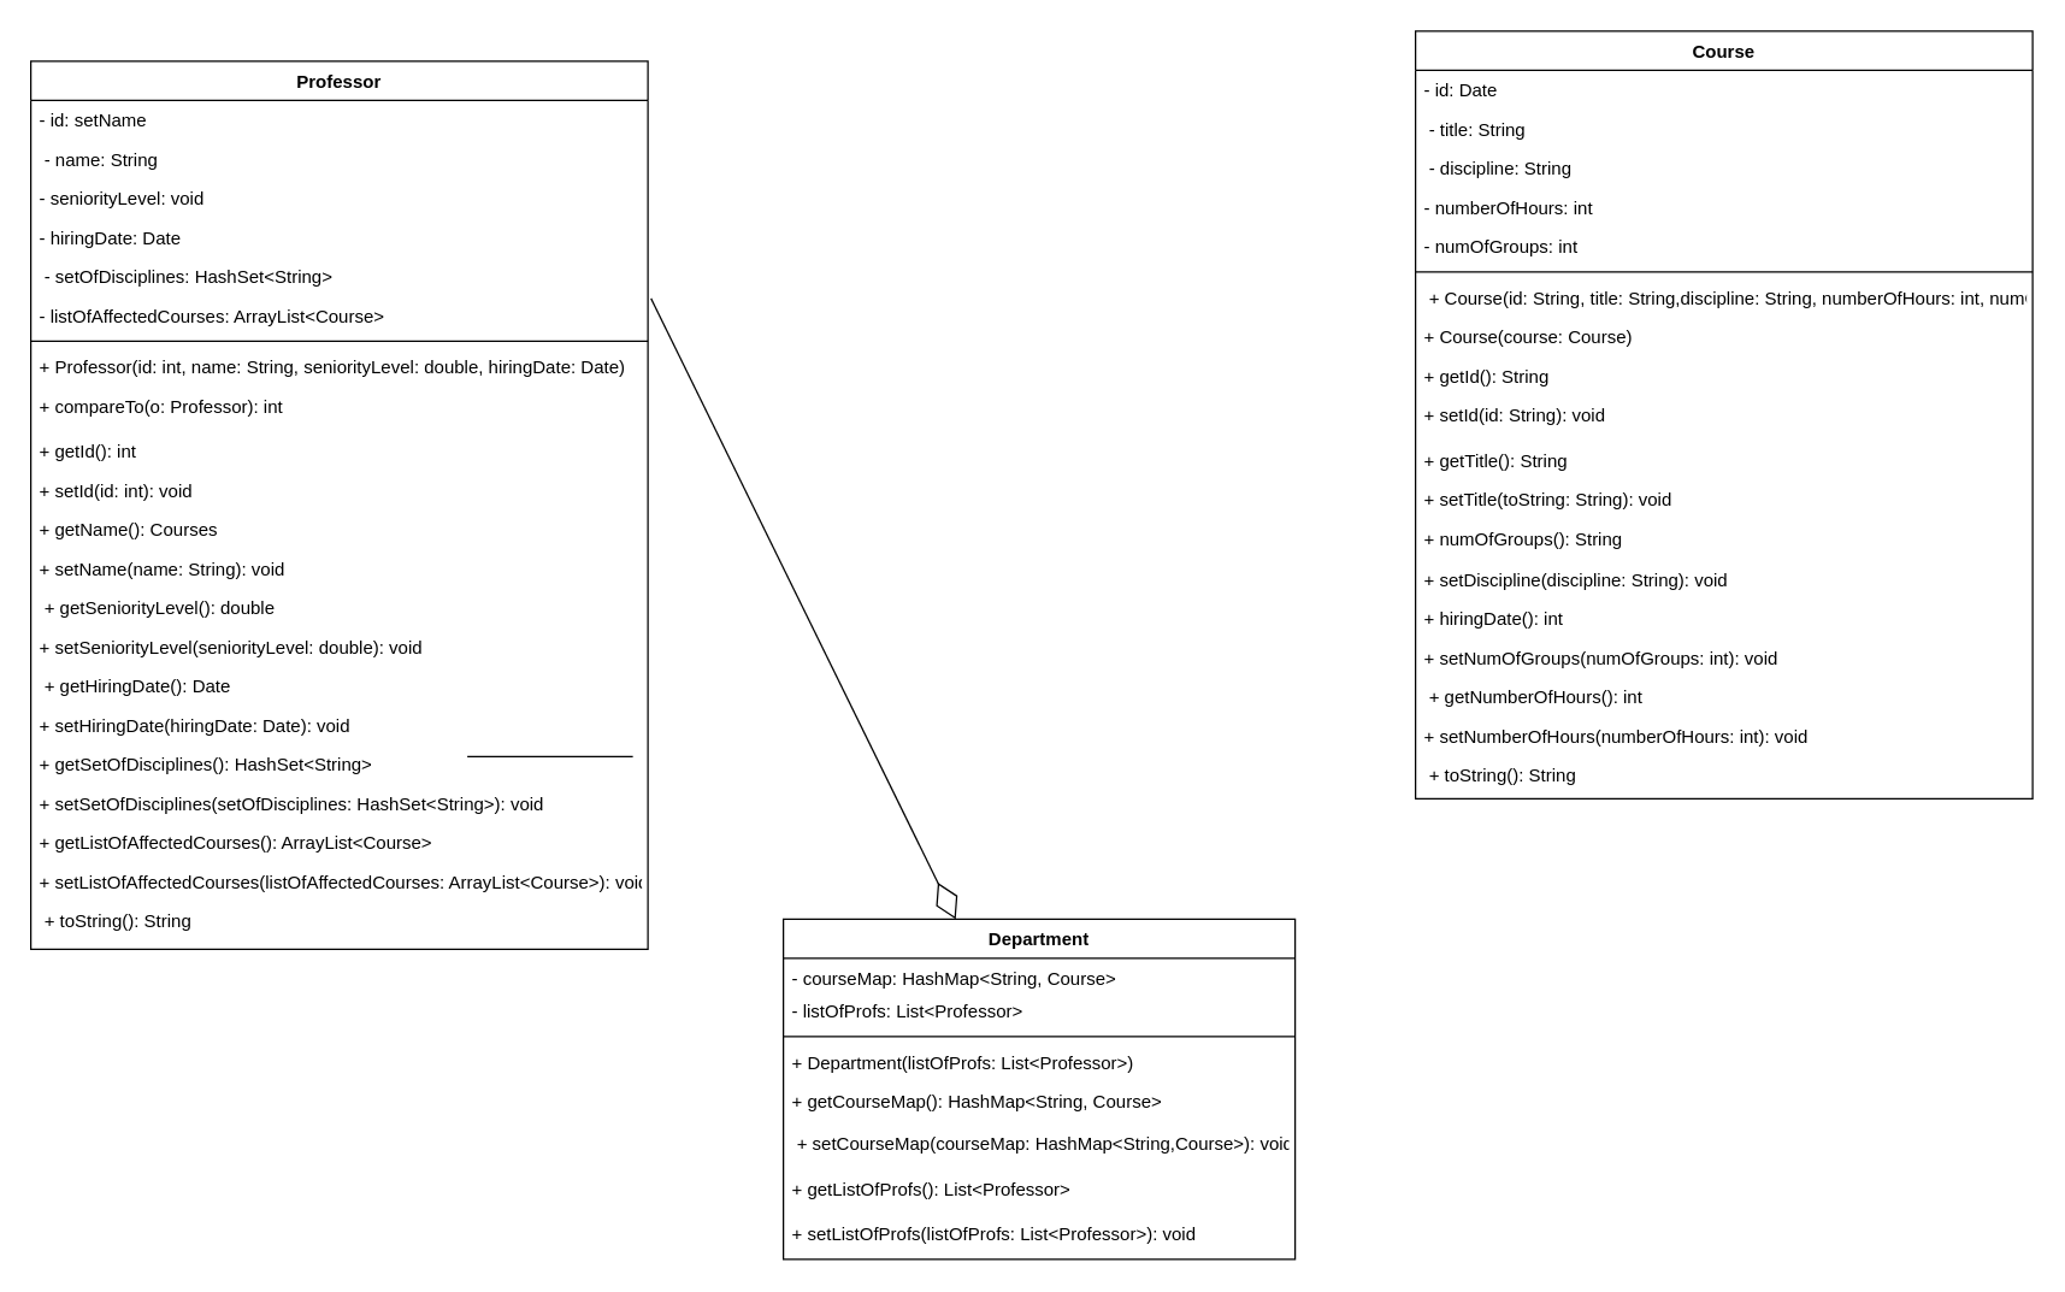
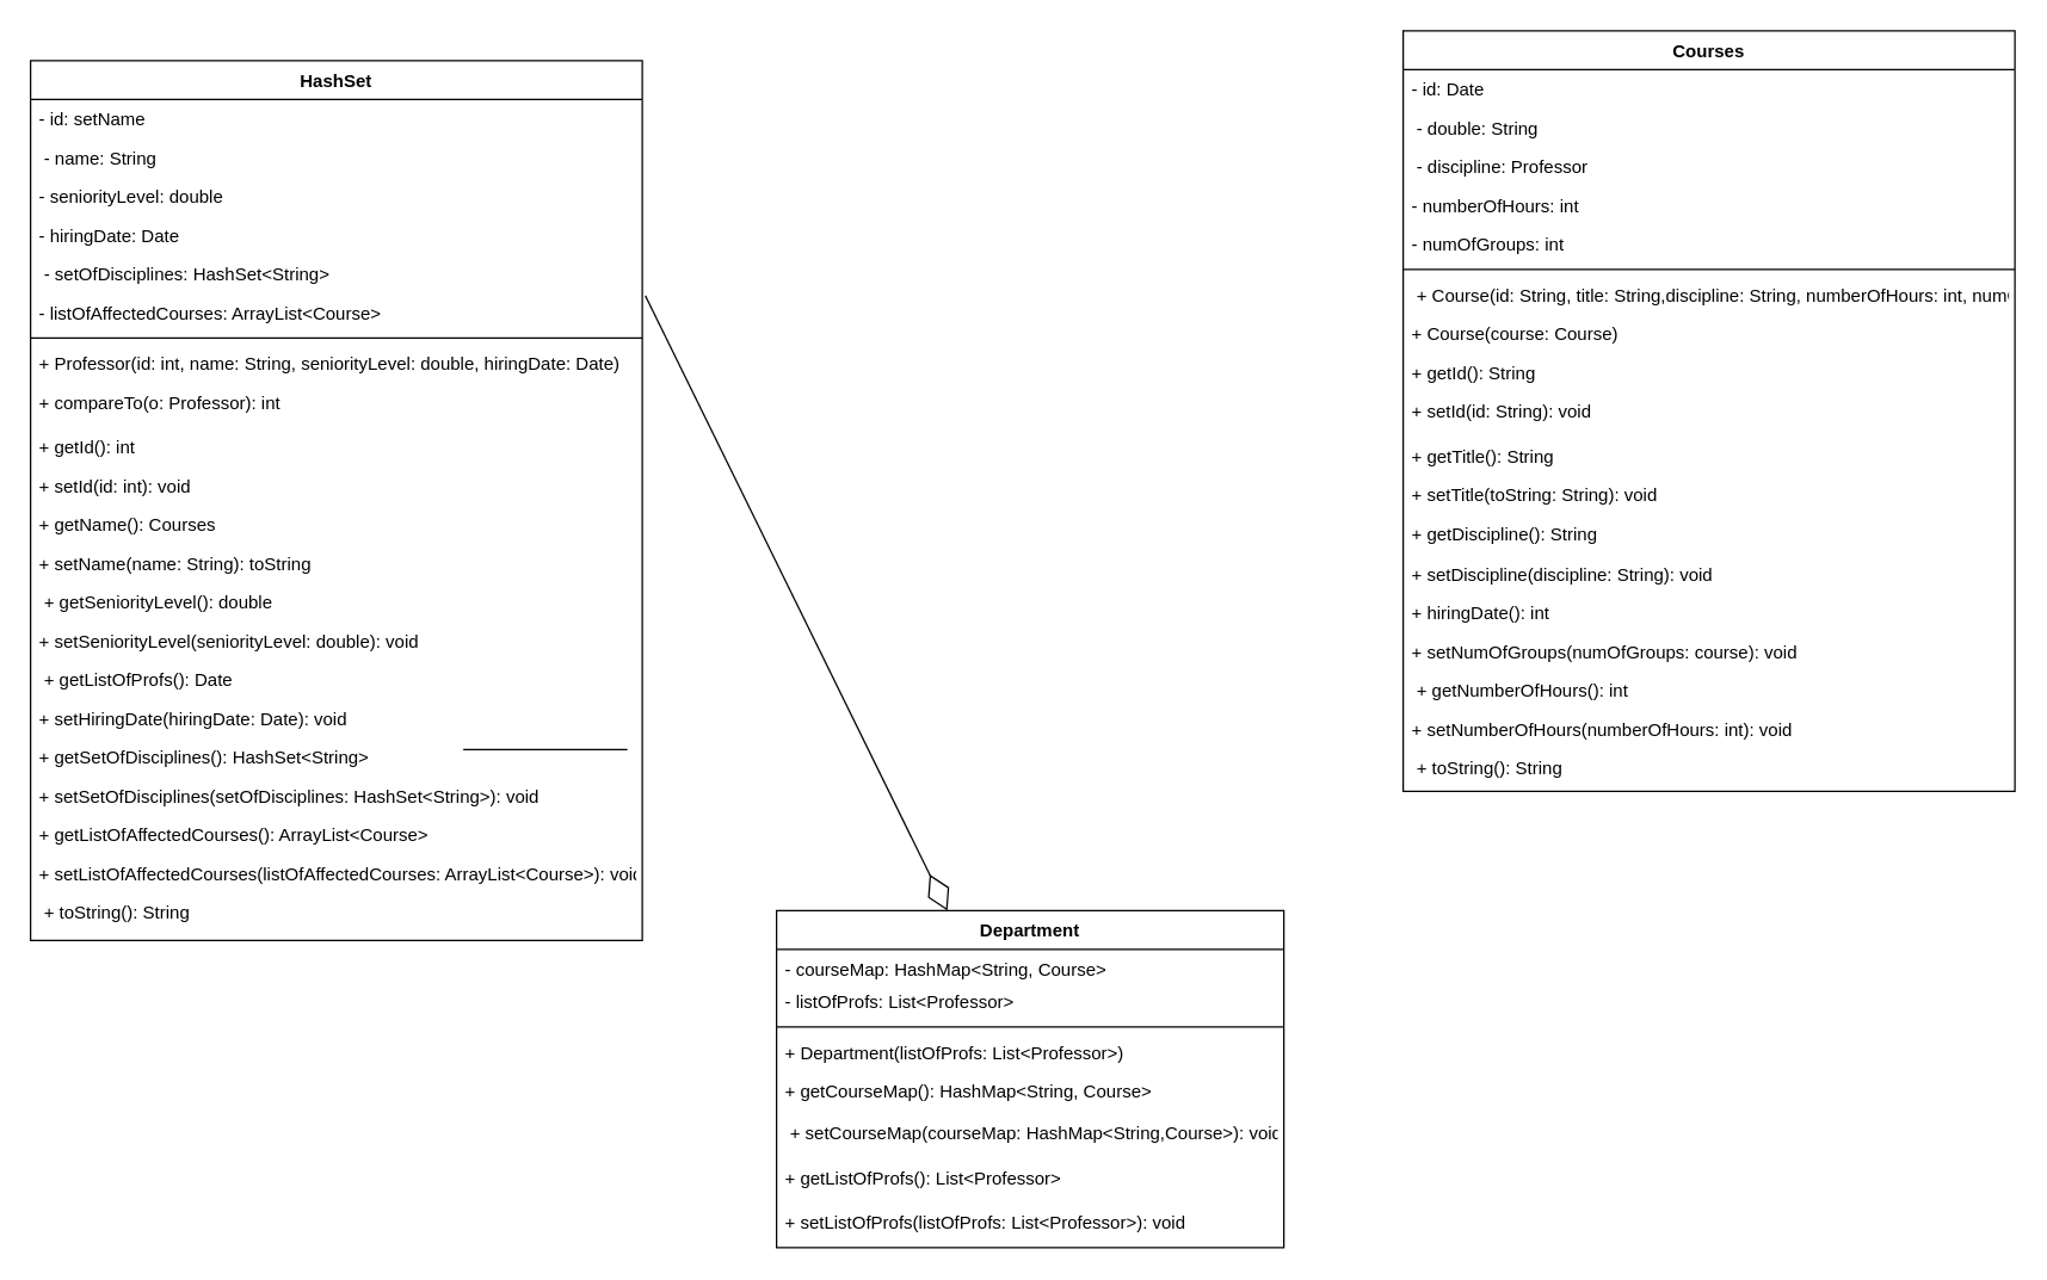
  <mxCell id="0" />
  <mxCell id="1" parent="0" />
  <mxCell id="2" value="Department" style="swimlane;fontStyle=1;align=center;verticalAlign=top;childLayout=stackLayout;horizontal=1;startSize=26;horizontalStack=0;resizeParent=1;resizeLast=0;collapsible=1;marginBottom=0;rounded=0;shadow=0;strokeWidth=1;" parent="1" vertex="1"><mxGeometry x="520" y="610" width="340" height="226" as="geometry"><mxRectangle x="230" y="140" width="160" height="26" as="alternateBounds" /></mxGeometry></mxCell>
  <mxCell id="3" value="- courseMap: HashMap&lt;String, Course&gt;" style="text;align=left;verticalAlign=top;spacingLeft=4;spacingRight=4;overflow=hidden;rotatable=0;points=[[0,0.5],[1,0.5]];portConstraint=eastwest;rounded=0;shadow=0;html=0;" parent="2" vertex="1"><mxGeometry y="26" width="340" height="22" as="geometry" /></mxCell>
  <mxCell id="4" value="- listOfProfs: List&lt;Professor&gt;" style="text;align=left;verticalAlign=top;spacingLeft=4;spacingRight=4;overflow=hidden;rotatable=0;points=[[0,0.5],[1,0.5]];portConstraint=eastwest;rounded=0;shadow=0;html=0;" parent="2" vertex="1"><mxGeometry y="48" width="340" height="26" as="geometry" /></mxCell>
  <mxCell id="5" value="" style="line;html=1;strokeWidth=1;align=left;verticalAlign=middle;spacingTop=-1;spacingLeft=3;spacingRight=3;rotatable=0;labelPosition=right;points=[];portConstraint=eastwest;" parent="2" vertex="1"><mxGeometry y="74" width="340" height="8" as="geometry" /></mxCell>
  <mxCell id="6" value="+ Department(listOfProfs: List&lt;Professor&gt;)  " style="text;align=left;verticalAlign=top;spacingLeft=4;spacingRight=4;overflow=hidden;rotatable=0;points=[[0,0.5],[1,0.5]];portConstraint=eastwest;" parent="2" vertex="1"><mxGeometry y="82" width="340" height="26" as="geometry" /></mxCell>
  <mxCell id="7" value="+ getCourseMap(): HashMap&lt;String, Course&gt;" style="text;align=left;verticalAlign=top;spacingLeft=4;spacingRight=4;overflow=hidden;rotatable=0;points=[[0,0.5],[1,0.5]];portConstraint=eastwest;" parent="2" vertex="1"><mxGeometry y="108" width="340" height="28" as="geometry" /></mxCell>
  <mxCell id="8" value=" + setCourseMap(courseMap: HashMap&lt;String,Course&gt;): void" style="text;align=left;verticalAlign=top;spacingLeft=4;spacingRight=4;overflow=hidden;rotatable=0;points=[[0,0.5],[1,0.5]];portConstraint=eastwest;" parent="2" vertex="1"><mxGeometry y="136" width="340" height="30" as="geometry" /></mxCell>
  <mxCell id="9" value="+ getListOfProfs(): List&lt;Professor&gt;" style="text;align=left;verticalAlign=top;spacingLeft=4;spacingRight=4;overflow=hidden;rotatable=0;points=[[0,0.5],[1,0.5]];portConstraint=eastwest;" parent="2" vertex="1"><mxGeometry y="166" width="340" height="30" as="geometry" /></mxCell>
  <mxCell id="10" value="+ setListOfProfs(listOfProfs: List&lt;Professor&gt;): void  " style="text;align=left;verticalAlign=top;spacingLeft=4;spacingRight=4;overflow=hidden;rotatable=0;points=[[0,0.5],[1,0.5]];portConstraint=eastwest;" parent="2" vertex="1"><mxGeometry y="196" width="340" height="30" as="geometry" /></mxCell>
- <mxCell id="11" value="Course" style="swimlane;fontStyle=1;align=center;verticalAlign=top;childLayout=stackLayout;horizontal=1;startSize=26;horizontalStack=0;resizeParent=1;resizeLast=0;collapsible=1;marginBottom=0;rounded=0;shadow=0;strokeWidth=1;" parent="1" vertex="1"><mxGeometry x="940" y="20" width="410" height="510" as="geometry"><mxRectangle x="550" y="140" width="160" height="26" as="alternateBounds" /></mxGeometry></mxCell>
+ <mxCell id="11" value="Courses" style="swimlane;fontStyle=1;align=center;verticalAlign=top;childLayout=stackLayout;horizontal=1;startSize=26;horizontalStack=0;resizeParent=1;resizeLast=0;collapsible=1;marginBottom=0;rounded=0;shadow=0;strokeWidth=1;" parent="1" vertex="1"><mxGeometry x="940" y="20" width="410" height="510" as="geometry"><mxRectangle x="550" y="140" width="160" height="26" as="alternateBounds" /></mxGeometry></mxCell>
  <mxCell id="12" value="- id: Date " style="text;align=left;verticalAlign=top;spacingLeft=4;spacingRight=4;overflow=hidden;rotatable=0;points=[[0,0.5],[1,0.5]];portConstraint=eastwest;" parent="11" vertex="1"><mxGeometry y="26" width="410" height="26" as="geometry" /></mxCell>
- <mxCell id="13" value=" - title: String" style="text;align=left;verticalAlign=top;spacingLeft=4;spacingRight=4;overflow=hidden;rotatable=0;points=[[0,0.5],[1,0.5]];portConstraint=eastwest;rounded=0;shadow=0;html=0;" parent="11" vertex="1"><mxGeometry y="52" width="410" height="26" as="geometry" /></mxCell>
- <mxCell id="14" value=" - discipline: String" style="text;align=left;verticalAlign=top;spacingLeft=4;spacingRight=4;overflow=hidden;rotatable=0;points=[[0,0.5],[1,0.5]];portConstraint=eastwest;rounded=0;shadow=0;html=0;" parent="11" vertex="1"><mxGeometry y="78" width="410" height="26" as="geometry" /></mxCell>
+ <mxCell id="13" value=" - double: String" style="text;align=left;verticalAlign=top;spacingLeft=4;spacingRight=4;overflow=hidden;rotatable=0;points=[[0,0.5],[1,0.5]];portConstraint=eastwest;rounded=0;shadow=0;html=0;" parent="11" vertex="1"><mxGeometry y="52" width="410" height="26" as="geometry" /></mxCell>
+ <mxCell id="14" value=" - discipline: Professor" style="text;align=left;verticalAlign=top;spacingLeft=4;spacingRight=4;overflow=hidden;rotatable=0;points=[[0,0.5],[1,0.5]];portConstraint=eastwest;rounded=0;shadow=0;html=0;" parent="11" vertex="1"><mxGeometry y="78" width="410" height="26" as="geometry" /></mxCell>
  <mxCell id="15" value="- numberOfHours: int" style="text;align=left;verticalAlign=top;spacingLeft=4;spacingRight=4;overflow=hidden;rotatable=0;points=[[0,0.5],[1,0.5]];portConstraint=eastwest;rounded=0;shadow=0;html=0;" parent="11" vertex="1"><mxGeometry y="104" width="410" height="26" as="geometry" /></mxCell>
  <mxCell id="16" value="- numOfGroups: int" style="text;align=left;verticalAlign=top;spacingLeft=4;spacingRight=4;overflow=hidden;rotatable=0;points=[[0,0.5],[1,0.5]];portConstraint=eastwest;rounded=0;shadow=0;html=0;" parent="11" vertex="1"><mxGeometry y="130" width="410" height="26" as="geometry" /></mxCell>
  <mxCell id="17" value="" style="line;html=1;strokeWidth=1;align=left;verticalAlign=middle;spacingTop=-1;spacingLeft=3;spacingRight=3;rotatable=0;labelPosition=right;points=[];portConstraint=eastwest;" parent="11" vertex="1"><mxGeometry y="156" width="410" height="8" as="geometry" /></mxCell>
  <mxCell id="18" value=" + Course(id: String, title: String,discipline: String, numberOfHours: int, numOfGroups: int)   " style="text;align=left;verticalAlign=top;spacingLeft=4;spacingRight=4;overflow=hidden;rotatable=0;points=[[0,0.5],[1,0.5]];portConstraint=eastwest;" parent="11" vertex="1"><mxGeometry y="164" width="410" height="26" as="geometry" /></mxCell>
  <mxCell id="19" value="+ Course(course: Course)" style="text;align=left;verticalAlign=top;spacingLeft=4;spacingRight=4;overflow=hidden;rotatable=0;points=[[0,0.5],[1,0.5]];portConstraint=eastwest;" parent="11" vertex="1"><mxGeometry y="190" width="410" height="26" as="geometry" /></mxCell>
  <mxCell id="20" value="+ getId(): String" style="text;align=left;verticalAlign=top;spacingLeft=4;spacingRight=4;overflow=hidden;rotatable=0;points=[[0,0.5],[1,0.5]];portConstraint=eastwest;" parent="11" vertex="1"><mxGeometry y="216" width="410" height="26" as="geometry" /></mxCell>
  <mxCell id="21" value="+ setId(id: String): void&#10; " style="text;align=left;verticalAlign=top;spacingLeft=4;spacingRight=4;overflow=hidden;rotatable=0;points=[[0,0.5],[1,0.5]];portConstraint=eastwest;" parent="11" vertex="1"><mxGeometry y="242" width="410" height="30" as="geometry" /></mxCell>
  <mxCell id="22" value="+ getTitle(): String  " style="text;align=left;verticalAlign=top;spacingLeft=4;spacingRight=4;overflow=hidden;rotatable=0;points=[[0,0.5],[1,0.5]];portConstraint=eastwest;" parent="11" vertex="1"><mxGeometry y="272" width="410" height="26" as="geometry" /></mxCell>
  <mxCell id="23" value="+ setTitle(toString: String): void " style="text;align=left;verticalAlign=top;spacingLeft=4;spacingRight=4;overflow=hidden;rotatable=0;points=[[0,0.5],[1,0.5]];portConstraint=eastwest;" parent="11" vertex="1"><mxGeometry y="298" width="410" height="26" as="geometry" /></mxCell>
- <mxCell id="24" value="+ numOfGroups(): String" style="text;align=left;verticalAlign=top;spacingLeft=4;spacingRight=4;overflow=hidden;rotatable=0;points=[[0,0.5],[1,0.5]];portConstraint=eastwest;" parent="11" vertex="1"><mxGeometry y="324" width="410" height="27" as="geometry" /></mxCell>
+ <mxCell id="24" value="+ getDiscipline(): String" style="text;align=left;verticalAlign=top;spacingLeft=4;spacingRight=4;overflow=hidden;rotatable=0;points=[[0,0.5],[1,0.5]];portConstraint=eastwest;" parent="11" vertex="1"><mxGeometry y="324" width="410" height="27" as="geometry" /></mxCell>
  <mxCell id="25" value="+ setDiscipline(discipline: String): void" style="text;align=left;verticalAlign=top;spacingLeft=4;spacingRight=4;overflow=hidden;rotatable=0;points=[[0,0.5],[1,0.5]];portConstraint=eastwest;" parent="11" vertex="1"><mxGeometry y="351" width="410" height="26" as="geometry" /></mxCell>
  <mxCell id="26" value="+ hiringDate(): int  " style="text;align=left;verticalAlign=top;spacingLeft=4;spacingRight=4;overflow=hidden;rotatable=0;points=[[0,0.5],[1,0.5]];portConstraint=eastwest;" parent="11" vertex="1"><mxGeometry y="377" width="410" height="26" as="geometry" /></mxCell>
- <mxCell id="27" value="+ setNumOfGroups(numOfGroups: int): void   " style="text;align=left;verticalAlign=top;spacingLeft=4;spacingRight=4;overflow=hidden;rotatable=0;points=[[0,0.5],[1,0.5]];portConstraint=eastwest;" parent="11" vertex="1"><mxGeometry y="403" width="410" height="26" as="geometry" /></mxCell>
+ <mxCell id="27" value="+ setNumOfGroups(numOfGroups: course): void   " style="text;align=left;verticalAlign=top;spacingLeft=4;spacingRight=4;overflow=hidden;rotatable=0;points=[[0,0.5],[1,0.5]];portConstraint=eastwest;" parent="11" vertex="1"><mxGeometry y="403" width="410" height="26" as="geometry" /></mxCell>
  <mxCell id="28" value=" + getNumberOfHours(): int " style="text;align=left;verticalAlign=top;spacingLeft=4;spacingRight=4;overflow=hidden;rotatable=0;points=[[0,0.5],[1,0.5]];portConstraint=eastwest;" parent="11" vertex="1"><mxGeometry y="429" width="410" height="26" as="geometry" /></mxCell>
  <mxCell id="29" value="+ setNumberOfHours(numberOfHours: int): void   " style="text;align=left;verticalAlign=top;spacingLeft=4;spacingRight=4;overflow=hidden;rotatable=0;points=[[0,0.5],[1,0.5]];portConstraint=eastwest;" parent="11" vertex="1"><mxGeometry y="455" width="410" height="26" as="geometry" /></mxCell>
  <mxCell id="30" value=" + toString(): String " style="text;align=left;verticalAlign=top;spacingLeft=4;spacingRight=4;overflow=hidden;rotatable=0;points=[[0,0.5],[1,0.5]];portConstraint=eastwest;" parent="11" vertex="1"><mxGeometry y="481" width="410" height="26" as="geometry" /></mxCell>
- <mxCell id="31" value="Professor" style="swimlane;fontStyle=1;align=center;verticalAlign=top;childLayout=stackLayout;horizontal=1;startSize=26;horizontalStack=0;resizeParent=1;resizeLast=0;collapsible=1;marginBottom=0;rounded=0;shadow=0;strokeWidth=1;" parent="1" vertex="1"><mxGeometry x="20" y="40" width="410" height="590" as="geometry"><mxRectangle x="550" y="140" width="160" height="26" as="alternateBounds" /></mxGeometry></mxCell>
+ <mxCell id="31" value="HashSet" style="swimlane;fontStyle=1;align=center;verticalAlign=top;childLayout=stackLayout;horizontal=1;startSize=26;horizontalStack=0;resizeParent=1;resizeLast=0;collapsible=1;marginBottom=0;rounded=0;shadow=0;strokeWidth=1;" parent="1" vertex="1"><mxGeometry x="20" y="40" width="410" height="590" as="geometry"><mxRectangle x="550" y="140" width="160" height="26" as="alternateBounds" /></mxGeometry></mxCell>
  <mxCell id="32" value="- id: setName" style="text;align=left;verticalAlign=top;spacingLeft=4;spacingRight=4;overflow=hidden;rotatable=0;points=[[0,0.5],[1,0.5]];portConstraint=eastwest;" parent="31" vertex="1"><mxGeometry y="26" width="410" height="26" as="geometry" /></mxCell>
  <mxCell id="33" value=" - name: String    " style="text;align=left;verticalAlign=top;spacingLeft=4;spacingRight=4;overflow=hidden;rotatable=0;points=[[0,0.5],[1,0.5]];portConstraint=eastwest;rounded=0;shadow=0;html=0;" parent="31" vertex="1"><mxGeometry y="52" width="410" height="26" as="geometry" /></mxCell>
- <mxCell id="34" value="- seniorityLevel: void" style="text;align=left;verticalAlign=top;spacingLeft=4;spacingRight=4;overflow=hidden;rotatable=0;points=[[0,0.5],[1,0.5]];portConstraint=eastwest;rounded=0;shadow=0;html=0;" parent="31" vertex="1"><mxGeometry y="78" width="410" height="26" as="geometry" /></mxCell>
+ <mxCell id="34" value="- seniorityLevel: double" style="text;align=left;verticalAlign=top;spacingLeft=4;spacingRight=4;overflow=hidden;rotatable=0;points=[[0,0.5],[1,0.5]];portConstraint=eastwest;rounded=0;shadow=0;html=0;" parent="31" vertex="1"><mxGeometry y="78" width="410" height="26" as="geometry" /></mxCell>
  <mxCell id="35" value="- hiringDate: Date" style="text;align=left;verticalAlign=top;spacingLeft=4;spacingRight=4;overflow=hidden;rotatable=0;points=[[0,0.5],[1,0.5]];portConstraint=eastwest;rounded=0;shadow=0;html=0;" parent="31" vertex="1"><mxGeometry y="104" width="410" height="26" as="geometry" /></mxCell>
  <mxCell id="36" value=" - setOfDisciplines: HashSet&lt;String&gt;" style="text;align=left;verticalAlign=top;spacingLeft=4;spacingRight=4;overflow=hidden;rotatable=0;points=[[0,0.5],[1,0.5]];portConstraint=eastwest;rounded=0;shadow=0;html=0;" parent="31" vertex="1"><mxGeometry y="130" width="410" height="26" as="geometry" /></mxCell>
  <mxCell id="37" value="- listOfAffectedCourses: ArrayList&lt;Course&gt;" style="text;align=left;verticalAlign=top;spacingLeft=4;spacingRight=4;overflow=hidden;rotatable=0;points=[[0,0.5],[1,0.5]];portConstraint=eastwest;rounded=0;shadow=0;html=0;" parent="31" vertex="1"><mxGeometry y="156" width="410" height="26" as="geometry" /></mxCell>
  <mxCell id="38" value="" style="line;html=1;strokeWidth=1;align=left;verticalAlign=middle;spacingTop=-1;spacingLeft=3;spacingRight=3;rotatable=0;labelPosition=right;points=[];portConstraint=eastwest;" parent="31" vertex="1"><mxGeometry y="182" width="410" height="8" as="geometry" /></mxCell>
  <mxCell id="39" value="+ Professor(id: int, name: String, seniorityLevel: double, hiringDate: Date) " style="text;align=left;verticalAlign=top;spacingLeft=4;spacingRight=4;overflow=hidden;rotatable=0;points=[[0,0.5],[1,0.5]];portConstraint=eastwest;" parent="31" vertex="1"><mxGeometry y="190" width="410" height="26" as="geometry" /></mxCell>
  <mxCell id="40" value="+ compareTo(o: Professor): int " style="text;align=left;verticalAlign=top;spacingLeft=4;spacingRight=4;overflow=hidden;rotatable=0;points=[[0,0.5],[1,0.5]];portConstraint=eastwest;" parent="31" vertex="1"><mxGeometry y="216" width="410" height="30" as="geometry" /></mxCell>
  <mxCell id="41" value="+ getId(): int     " style="text;align=left;verticalAlign=top;spacingLeft=4;spacingRight=4;overflow=hidden;rotatable=0;points=[[0,0.5],[1,0.5]];portConstraint=eastwest;" parent="31" vertex="1"><mxGeometry y="246" width="410" height="26" as="geometry" /></mxCell>
  <mxCell id="42" value="+ setId(id: int): void " style="text;align=left;verticalAlign=top;spacingLeft=4;spacingRight=4;overflow=hidden;rotatable=0;points=[[0,0.5],[1,0.5]];portConstraint=eastwest;" parent="31" vertex="1"><mxGeometry y="272" width="410" height="26" as="geometry" /></mxCell>
  <mxCell id="43" value="+ getName(): Courses  " style="text;align=left;verticalAlign=top;spacingLeft=4;spacingRight=4;overflow=hidden;rotatable=0;points=[[0,0.5],[1,0.5]];portConstraint=eastwest;" parent="31" vertex="1"><mxGeometry y="298" width="410" height="26" as="geometry" /></mxCell>
- <mxCell id="44" value="+ setName(name: String): void" style="text;align=left;verticalAlign=top;spacingLeft=4;spacingRight=4;overflow=hidden;rotatable=0;points=[[0,0.5],[1,0.5]];portConstraint=eastwest;" parent="31" vertex="1"><mxGeometry y="324" width="410" height="26" as="geometry" /></mxCell>
+ <mxCell id="44" value="+ setName(name: String): toString" style="text;align=left;verticalAlign=top;spacingLeft=4;spacingRight=4;overflow=hidden;rotatable=0;points=[[0,0.5],[1,0.5]];portConstraint=eastwest;" parent="31" vertex="1"><mxGeometry y="324" width="410" height="26" as="geometry" /></mxCell>
  <mxCell id="45" value=" + getSeniorityLevel(): double " style="text;align=left;verticalAlign=top;spacingLeft=4;spacingRight=4;overflow=hidden;rotatable=0;points=[[0,0.5],[1,0.5]];portConstraint=eastwest;" parent="31" vertex="1"><mxGeometry y="350" width="410" height="26" as="geometry" /></mxCell>
  <mxCell id="46" value="+ setSeniorityLevel(seniorityLevel: double): void  " style="text;align=left;verticalAlign=top;spacingLeft=4;spacingRight=4;overflow=hidden;rotatable=0;points=[[0,0.5],[1,0.5]];portConstraint=eastwest;" parent="31" vertex="1"><mxGeometry y="376" width="410" height="26" as="geometry" /></mxCell>
- <mxCell id="47" value=" + getHiringDate(): Date " style="text;align=left;verticalAlign=top;spacingLeft=4;spacingRight=4;overflow=hidden;rotatable=0;points=[[0,0.5],[1,0.5]];portConstraint=eastwest;" parent="31" vertex="1"><mxGeometry y="402" width="410" height="26" as="geometry" /></mxCell>
+ <mxCell id="47" value=" + getListOfProfs(): Date " style="text;align=left;verticalAlign=top;spacingLeft=4;spacingRight=4;overflow=hidden;rotatable=0;points=[[0,0.5],[1,0.5]];portConstraint=eastwest;" parent="31" vertex="1"><mxGeometry y="402" width="410" height="26" as="geometry" /></mxCell>
  <mxCell id="48" value="+ setHiringDate(hiringDate: Date): void" style="text;align=left;verticalAlign=top;spacingLeft=4;spacingRight=4;overflow=hidden;rotatable=0;points=[[0,0.5],[1,0.5]];portConstraint=eastwest;" parent="31" vertex="1"><mxGeometry y="428" width="410" height="26" as="geometry" /></mxCell>
  <mxCell id="49" value="+ getSetOfDisciplines(): HashSet&lt;String&gt;" style="text;align=left;verticalAlign=top;spacingLeft=4;spacingRight=4;overflow=hidden;rotatable=0;points=[[0,0.5],[1,0.5]];portConstraint=eastwest;" parent="31" vertex="1"><mxGeometry y="454" width="410" height="26" as="geometry" /></mxCell>
  <mxCell id="50" value="+ setSetOfDisciplines(setOfDisciplines: HashSet&lt;String&gt;): void" style="text;align=left;verticalAlign=top;spacingLeft=4;spacingRight=4;overflow=hidden;rotatable=0;points=[[0,0.5],[1,0.5]];portConstraint=eastwest;" parent="31" vertex="1"><mxGeometry y="480" width="410" height="26" as="geometry" /></mxCell>
  <mxCell id="51" value="+ getListOfAffectedCourses(): ArrayList&lt;Course&gt; " style="text;align=left;verticalAlign=top;spacingLeft=4;spacingRight=4;overflow=hidden;rotatable=0;points=[[0,0.5],[1,0.5]];portConstraint=eastwest;" parent="31" vertex="1"><mxGeometry y="506" width="410" height="26" as="geometry" /></mxCell>
  <mxCell id="52" value="+ setListOfAffectedCourses(listOfAffectedCourses: ArrayList&lt;Course&gt;): void     " style="text;align=left;verticalAlign=top;spacingLeft=4;spacingRight=4;overflow=hidden;rotatable=0;points=[[0,0.5],[1,0.5]];portConstraint=eastwest;" parent="31" vertex="1"><mxGeometry y="532" width="410" height="26" as="geometry" /></mxCell>
  <mxCell id="53" value=" + toString(): String     " style="text;align=left;verticalAlign=top;spacingLeft=4;spacingRight=4;overflow=hidden;rotatable=0;points=[[0,0.5],[1,0.5]];portConstraint=eastwest;" parent="31" vertex="1"><mxGeometry y="558" width="410" height="26" as="geometry" /></mxCell>
  <mxCell id="54" value="" style="endArrow=diamondThin;endFill=0;endSize=24;html=1;rounded=0;exitX=1.005;exitY=0.062;exitDx=0;exitDy=0;exitPerimeter=0;" parent="1" source="37" target="2" edge="1"><mxGeometry width="160" relative="1" as="geometry"><mxPoint x="94" y="410" as="sourcePoint" /><mxPoint x="120" y="350" as="targetPoint" /></mxGeometry></mxCell>
  <mxCell id="55" value="" style="line;strokeWidth=1;fillColor=none;align=left;verticalAlign=middle;spacingTop=-1;spacingLeft=3;spacingRight=3;rotatable=0;labelPosition=right;points=[];portConstraint=eastwest;" parent="1" vertex="1"><mxGeometry x="310" y="498" width="110" height="8" as="geometry" /></mxCell>
